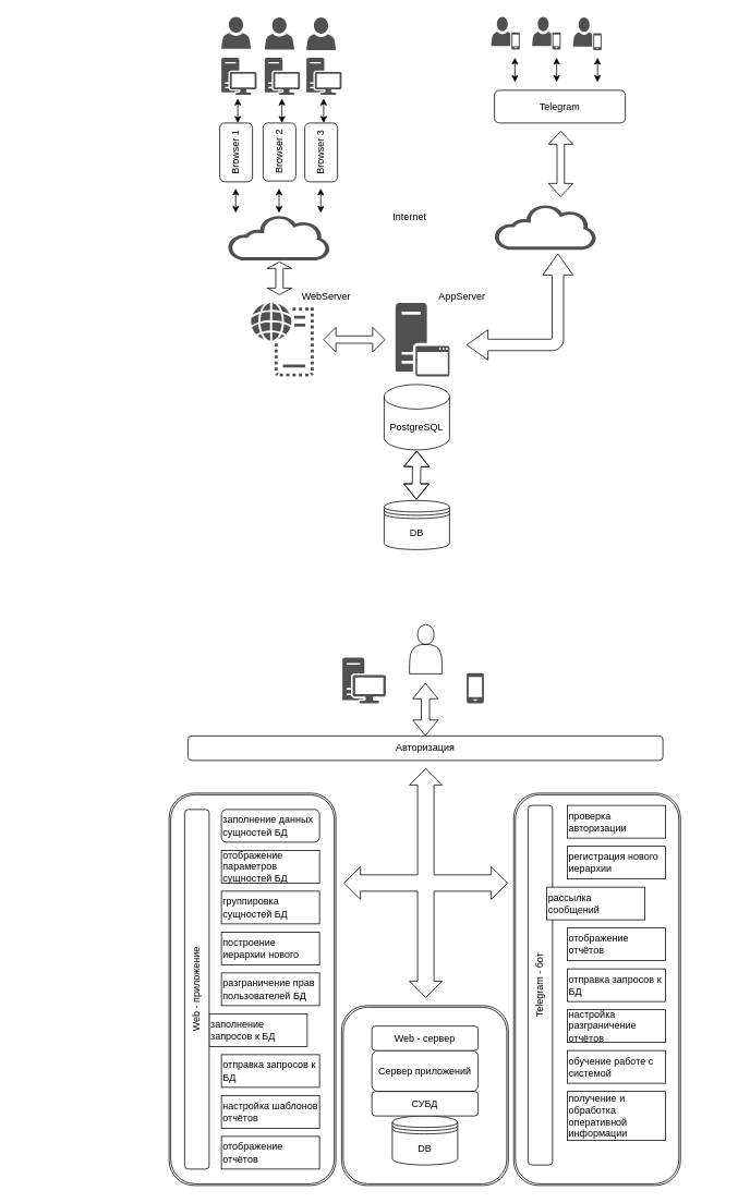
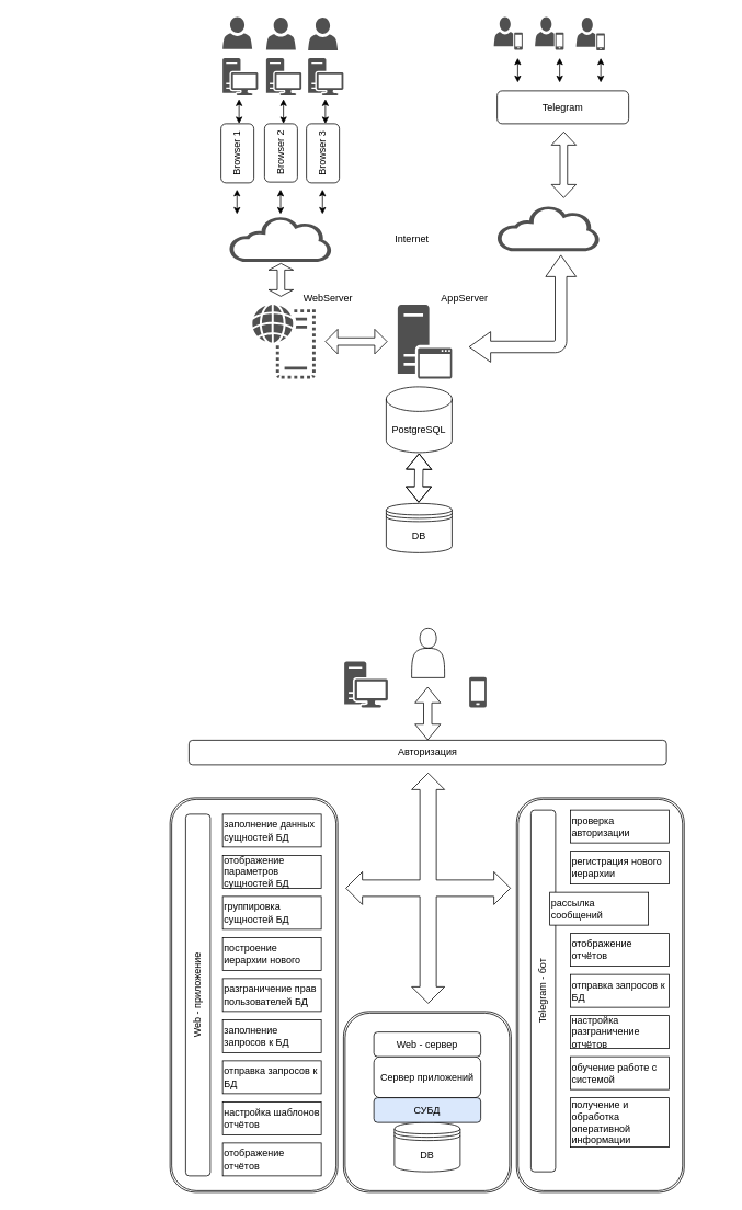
  <mxCell id="0" />
  <mxCell id="1" parent="0" />
  <mxCell id="2" value="PostgreSQL" style="shape=cylinder3;whiteSpace=wrap;html=1;boundedLbl=1;backgroundOutline=1;size=15;" parent="1" vertex="1"><mxGeometry x="469" y="470" width="80" height="80" as="geometry" /></mxCell>
  <mxCell id="3" value="" style="shape=flexArrow;endArrow=classic;startArrow=classic;html=1;rounded=0;" parent="1" edge="1"><mxGeometry width="100" height="100" relative="1" as="geometry"><mxPoint x="508.5" y="611" as="sourcePoint" /><mxPoint x="509" y="551" as="targetPoint" /><Array as="points"><mxPoint x="508.5" y="591" /></Array></mxGeometry></mxCell>
  <mxCell id="4" value="DB" style="shape=datastore;whiteSpace=wrap;html=1;" parent="1" vertex="1"><mxGeometry x="469" y="612" width="80" height="60" as="geometry" /></mxCell>
  <mxCell id="5" value="" style="sketch=0;pointerEvents=1;shadow=0;dashed=0;html=1;strokeColor=none;fillColor=#505050;labelPosition=center;verticalLabelPosition=bottom;verticalAlign=top;outlineConnect=0;align=center;shape=mxgraph.office.devices.workstation;" parent="1" vertex="1"><mxGeometry x="270" y="70" width="43" height="45.43" as="geometry" /></mxCell>
  <mxCell id="6" value="" style="sketch=0;pointerEvents=1;shadow=0;dashed=0;html=1;strokeColor=none;fillColor=#505050;labelPosition=center;verticalLabelPosition=bottom;verticalAlign=top;outlineConnect=0;align=center;shape=mxgraph.office.users.mobile_user;" parent="1" vertex="1"><mxGeometry x="600" y="20" width="35" height="40" as="geometry" /></mxCell>
  <mxCell id="7" value="" style="sketch=0;pointerEvents=1;shadow=0;dashed=0;html=1;strokeColor=none;fillColor=#505050;labelPosition=center;verticalLabelPosition=bottom;verticalAlign=top;outlineConnect=0;align=center;shape=mxgraph.office.users.user;" parent="1" vertex="1"><mxGeometry x="270" y="20" width="36" height="39.13" as="geometry" /></mxCell>
  <mxCell id="8" value="" style="sketch=0;pointerEvents=1;shadow=0;dashed=0;html=1;strokeColor=none;fillColor=#505050;labelPosition=center;verticalLabelPosition=bottom;verticalAlign=top;outlineConnect=0;align=center;shape=mxgraph.office.users.user;" parent="1" vertex="1"><mxGeometry x="323" y="20.87" width="36" height="39.13" as="geometry" /></mxCell>
  <mxCell id="9" value="" style="sketch=0;pointerEvents=1;shadow=0;dashed=0;html=1;strokeColor=none;fillColor=#505050;labelPosition=center;verticalLabelPosition=bottom;verticalAlign=top;outlineConnect=0;align=center;shape=mxgraph.office.users.user;" parent="1" vertex="1"><mxGeometry x="374" y="20.87" width="36" height="40" as="geometry" /></mxCell>
  <mxCell id="10" value="" style="sketch=0;pointerEvents=1;shadow=0;dashed=0;html=1;strokeColor=none;fillColor=#505050;labelPosition=center;verticalLabelPosition=bottom;verticalAlign=top;outlineConnect=0;align=center;shape=mxgraph.office.users.mobile_user;" parent="1" vertex="1"><mxGeometry x="650" y="20" width="35" height="40" as="geometry" /></mxCell>
  <mxCell id="11" value="" style="sketch=0;pointerEvents=1;shadow=0;dashed=0;html=1;strokeColor=none;fillColor=#505050;labelPosition=center;verticalLabelPosition=bottom;verticalAlign=top;outlineConnect=0;align=center;shape=mxgraph.office.users.mobile_user;" parent="1" vertex="1"><mxGeometry x="700" y="20.87" width="35" height="40" as="geometry" /></mxCell>
  <mxCell id="12" value="" style="sketch=0;pointerEvents=1;shadow=0;dashed=0;html=1;strokeColor=none;fillColor=#505050;labelPosition=center;verticalLabelPosition=bottom;verticalAlign=top;outlineConnect=0;align=center;shape=mxgraph.office.devices.workstation;" parent="1" vertex="1"><mxGeometry x="323" y="70" width="43" height="45.43" as="geometry" /></mxCell>
  <mxCell id="13" value="" style="sketch=0;pointerEvents=1;shadow=0;dashed=0;html=1;strokeColor=none;fillColor=#505050;labelPosition=center;verticalLabelPosition=bottom;verticalAlign=top;outlineConnect=0;align=center;shape=mxgraph.office.devices.workstation;" parent="1" vertex="1"><mxGeometry x="374" y="70" width="43" height="45.43" as="geometry" /></mxCell>
  <mxCell id="14" value="Browser 1" style="rounded=1;whiteSpace=wrap;html=1;rotation=-90;" parent="1" vertex="1"><mxGeometry x="252" y="166" width="72" height="40" as="geometry" /></mxCell>
  <mxCell id="15" value="Browser 2" style="rounded=1;whiteSpace=wrap;html=1;rotation=-90;" parent="1" vertex="1"><mxGeometry x="305.5" y="165.5" width="71" height="40" as="geometry" /></mxCell>
  <mxCell id="16" value="Browser 3" style="rounded=1;whiteSpace=wrap;html=1;rotation=-90;" parent="1" vertex="1"><mxGeometry x="356" y="166" width="72" height="40" as="geometry" /></mxCell>
  <mxCell id="17" value="Telegram" style="rounded=1;whiteSpace=wrap;html=1;" parent="1" vertex="1"><mxGeometry x="604" y="110" width="160" height="40" as="geometry" /></mxCell>
  <mxCell id="18" value="" style="sketch=0;pointerEvents=1;shadow=0;dashed=0;html=1;strokeColor=none;fillColor=#505050;labelPosition=center;verticalLabelPosition=bottom;outlineConnect=0;verticalAlign=top;align=center;shape=mxgraph.office.clouds.cloud;" parent="1" vertex="1"><mxGeometry x="278" y="263" width="126" height="55" as="geometry" /></mxCell>
  <mxCell id="19" value="" style="sketch=0;pointerEvents=1;shadow=0;dashed=0;html=1;strokeColor=none;fillColor=#505050;labelPosition=center;verticalLabelPosition=bottom;verticalAlign=top;outlineConnect=0;align=center;shape=mxgraph.office.servers.virtual_web_server;direction=west;" parent="1" vertex="1"><mxGeometry x="306" y="370" width="77" height="90" as="geometry" /></mxCell>
  <mxCell id="20" value="" style="sketch=0;pointerEvents=1;shadow=0;dashed=0;html=1;strokeColor=none;fillColor=#505050;labelPosition=center;verticalLabelPosition=bottom;outlineConnect=0;verticalAlign=top;align=center;shape=mxgraph.office.clouds.cloud;" parent="1" vertex="1"><mxGeometry x="604" y="250" width="126" height="55" as="geometry" /></mxCell>
  <mxCell id="21" value="" style="sketch=0;pointerEvents=1;shadow=0;dashed=0;html=1;strokeColor=none;fillColor=#505050;labelPosition=center;verticalLabelPosition=bottom;verticalAlign=top;outlineConnect=0;align=center;shape=mxgraph.office.servers.application_server;" parent="1" vertex="1"><mxGeometry x="483" y="370" width="66" height="90" as="geometry" /></mxCell>
  <mxCell id="22" value="" style="endArrow=classic;startArrow=classic;html=1;rounded=0;" parent="1" edge="1"><mxGeometry width="50" height="50" relative="1" as="geometry"><mxPoint x="629" y="100" as="sourcePoint" /><mxPoint x="629" y="70" as="targetPoint" /></mxGeometry></mxCell>
  <mxCell id="23" value="" style="endArrow=classic;startArrow=classic;html=1;rounded=0;" parent="1" edge="1"><mxGeometry width="50" height="50" relative="1" as="geometry"><mxPoint x="680" y="100" as="sourcePoint" /><mxPoint x="680" y="70" as="targetPoint" /></mxGeometry></mxCell>
  <mxCell id="24" value="" style="endArrow=classic;startArrow=classic;html=1;rounded=0;" parent="1" edge="1"><mxGeometry width="50" height="50" relative="1" as="geometry"><mxPoint x="730" y="100" as="sourcePoint" /><mxPoint x="730" y="70" as="targetPoint" /></mxGeometry></mxCell>
  <mxCell id="25" value="" style="endArrow=classic;startArrow=classic;html=1;rounded=0;" parent="1" edge="1"><mxGeometry width="50" height="50" relative="1" as="geometry"><mxPoint x="290" y="150" as="sourcePoint" /><mxPoint x="290" y="120" as="targetPoint" /></mxGeometry></mxCell>
  <mxCell id="26" value="" style="endArrow=classic;startArrow=classic;html=1;rounded=0;" parent="1" edge="1"><mxGeometry width="50" height="50" relative="1" as="geometry"><mxPoint x="344" y="150" as="sourcePoint" /><mxPoint x="344" y="120" as="targetPoint" /></mxGeometry></mxCell>
  <mxCell id="27" value="" style="endArrow=classic;startArrow=classic;html=1;rounded=0;" parent="1" edge="1"><mxGeometry width="50" height="50" relative="1" as="geometry"><mxPoint x="395" y="150" as="sourcePoint" /><mxPoint x="395" y="120" as="targetPoint" /></mxGeometry></mxCell>
  <mxCell id="28" value="" style="endArrow=classic;startArrow=classic;html=1;rounded=0;" parent="1" edge="1"><mxGeometry width="50" height="50" relative="1" as="geometry"><mxPoint x="287.5" y="260" as="sourcePoint" /><mxPoint x="287.5" y="230" as="targetPoint" /></mxGeometry></mxCell>
  <mxCell id="29" value="" style="endArrow=classic;startArrow=classic;html=1;rounded=0;" parent="1" edge="1"><mxGeometry width="50" height="50" relative="1" as="geometry"><mxPoint x="340.5" y="260" as="sourcePoint" /><mxPoint x="340.5" y="230" as="targetPoint" /></mxGeometry></mxCell>
  <mxCell id="30" value="" style="endArrow=classic;startArrow=classic;html=1;rounded=0;" parent="1" edge="1"><mxGeometry width="50" height="50" relative="1" as="geometry"><mxPoint x="391.5" y="260" as="sourcePoint" /><mxPoint x="391.5" y="230" as="targetPoint" /></mxGeometry></mxCell>
  <mxCell id="31" value="" style="shape=doubleArrow;direction=south;whiteSpace=wrap;html=1;" parent="1" vertex="1"><mxGeometry x="326" y="320" width="30" height="40" as="geometry" /></mxCell>
  <mxCell id="32" value="" style="shape=doubleArrow;direction=south;whiteSpace=wrap;html=1;rotation=90;" parent="1" vertex="1"><mxGeometry x="417.5" y="377.5" width="30" height="75" as="geometry" /></mxCell>
  <mxCell id="33" value="" style="shape=doubleArrow;direction=south;whiteSpace=wrap;html=1;" parent="1" vertex="1"><mxGeometry x="670" y="160" width="30" height="80" as="geometry" /></mxCell>
  <mxCell id="34" value="" style="html=1;shadow=0;dashed=0;align=center;verticalAlign=middle;shape=mxgraph.arrows2.bendDoubleArrow;dy=7;dx=26;arrowHead=37;rounded=1;rotation=-180;" parent="1" vertex="1"><mxGeometry x="570" y="310" width="130" height="130" as="geometry" /></mxCell>
- <mxCell id="35" value="Internet" style="text;html=1;align=center;verticalAlign=middle;resizable=0;points=[];autosize=1;strokeColor=none;fillColor=none;" parent="1" vertex="1"><mxGeometry x="470" y="250" width="60" height="30" as="geometry" /></mxCell>
+ <mxCell id="35" value="Internet" style="text;html=1;align=center;verticalAlign=middle;resizable=0;points=[];autosize=1;strokeColor=none;fillColor=none;" parent="1" vertex="1"><mxGeometry x="470" y="275" width="60" height="30" as="geometry" /></mxCell>
  <mxCell id="36" value="WebServer" style="text;html=1;align=center;verticalAlign=middle;resizable=0;points=[];autosize=1;strokeColor=none;fillColor=none;" parent="1" vertex="1"><mxGeometry x="358" y="348" width="80" height="30" as="geometry" /></mxCell>
  <mxCell id="37" value="AppServer" style="text;html=1;align=center;verticalAlign=middle;resizable=0;points=[];autosize=1;strokeColor=none;fillColor=none;" parent="1" vertex="1"><mxGeometry x="524" y="348" width="80" height="30" as="geometry" /></mxCell>
  <mxCell id="38" value="Авторизация" style="rounded=1;whiteSpace=wrap;html=1;" vertex="1" parent="1"><mxGeometry x="229" y="900" width="581" height="30" as="geometry" /></mxCell>
- <mxCell id="39" value="&lt;div style=&quot;&quot;&gt;&lt;span style=&quot;background-color: initial;&quot;&gt;заполнение данных сущностей БД&lt;/span&gt;&lt;/div&gt;" style="whiteSpace=wrap;html=1;align=left;rounded=1;" vertex="1" parent="1"><mxGeometry x="270" y="990" width="120" height="40" as="geometry" /></mxCell>
+ <mxCell id="39" value="&lt;div style=&quot;&quot;&gt;&lt;span style=&quot;background-color: initial;&quot;&gt;заполнение данных сущностей БД&lt;/span&gt;&lt;/div&gt;" style="rounded=0;whiteSpace=wrap;html=1;align=left;" vertex="1" parent="1"><mxGeometry x="270" y="990" width="120" height="40" as="geometry" /></mxCell>
  <mxCell id="40" value="&lt;div style=&quot;&quot;&gt;&lt;span style=&quot;background-color: initial;&quot;&gt;группировка сущностей БД&lt;/span&gt;&lt;/div&gt;" style="rounded=0;whiteSpace=wrap;html=1;align=left;" vertex="1" parent="1"><mxGeometry x="270" y="1090" width="120" height="40" as="geometry" /></mxCell>
  <mxCell id="41" value="&lt;div style=&quot;&quot;&gt;&lt;span style=&quot;background-color: initial;&quot;&gt;разграничение прав пользователей БД&lt;/span&gt;&lt;/div&gt;" style="rounded=0;whiteSpace=wrap;html=1;align=left;" vertex="1" parent="1"><mxGeometry x="270" y="1190" width="120" height="40" as="geometry" /></mxCell>
  <mxCell id="42" value="&lt;div style=&quot;&quot;&gt;&lt;span style=&quot;background-color: initial;&quot;&gt;построение иерархии нового&lt;/span&gt;&lt;/div&gt;" style="rounded=0;whiteSpace=wrap;html=1;align=left;" vertex="1" parent="1"><mxGeometry x="270" y="1140" width="120" height="40" as="geometry" /></mxCell>
  <mxCell id="43" value="&lt;div style=&quot;&quot;&gt;отправка запросов к БД&lt;/div&gt;" style="rounded=0;whiteSpace=wrap;html=1;align=left;" vertex="1" parent="1"><mxGeometry x="270" y="1290" width="120" height="40" as="geometry" /></mxCell>
- <mxCell id="44" value="&lt;div style=&quot;&quot;&gt;заполнение запросов к БД&lt;/div&gt;" style="rounded=0;whiteSpace=wrap;html=1;align=left;" vertex="1" parent="1"><mxGeometry x="255" y="1240" width="120" height="40" as="geometry" /></mxCell>
+ <mxCell id="44" value="&lt;div style=&quot;&quot;&gt;заполнение запросов к БД&lt;/div&gt;" style="rounded=0;whiteSpace=wrap;html=1;align=left;" vertex="1" parent="1"><mxGeometry x="270" y="1240" width="120" height="40" as="geometry" /></mxCell>
  <mxCell id="45" value="&lt;div style=&quot;&quot;&gt;настройка шаблонов отчётов&lt;/div&gt;" style="rounded=0;whiteSpace=wrap;html=1;align=left;" vertex="1" parent="1"><mxGeometry x="270" y="1340" width="120" height="40" as="geometry" /></mxCell>
  <mxCell id="46" value="&lt;div style=&quot;&quot;&gt;отображение отчётов&lt;/div&gt;" style="rounded=0;whiteSpace=wrap;html=1;align=left;" vertex="1" parent="1"><mxGeometry x="270" y="1390" width="120" height="40" as="geometry" /></mxCell>
  <mxCell id="47" value="&lt;div style=&quot;&quot;&gt;отображение параметров сущностей БД&lt;/div&gt;" style="rounded=0;whiteSpace=wrap;html=1;align=left;" vertex="1" parent="1"><mxGeometry x="270" y="1040" width="120" height="40" as="geometry" /></mxCell>
  <mxCell id="48" value="DB" style="shape=datastore;whiteSpace=wrap;html=1;" vertex="1" parent="1"><mxGeometry x="479" y="1365" width="80" height="60" as="geometry" /></mxCell>
  <mxCell id="49" value="&lt;div style=&quot;&quot;&gt;&lt;span style=&quot;background-color: initial;&quot;&gt;регистрация нового иерархии&lt;/span&gt;&lt;/div&gt;" style="rounded=0;whiteSpace=wrap;html=1;align=left;" vertex="1" parent="1"><mxGeometry x="693" y="1035" width="120" height="40" as="geometry" /></mxCell>
  <mxCell id="50" value="&lt;div style=&quot;&quot;&gt;&lt;span style=&quot;background-color: initial;&quot;&gt;проверка авторизации&lt;/span&gt;&lt;/div&gt;" style="rounded=0;whiteSpace=wrap;html=1;align=left;" vertex="1" parent="1"><mxGeometry x="693" y="985" width="120" height="40" as="geometry" /></mxCell>
  <mxCell id="51" value="Web - приложение" style="rounded=1;whiteSpace=wrap;html=1;rotation=-90;" vertex="1" parent="1"><mxGeometry x="20" y="1195" width="440" height="30" as="geometry" /></mxCell>
  <mxCell id="52" value="Telegram - бот" style="rounded=1;whiteSpace=wrap;html=1;rotation=-90;" vertex="1" parent="1"><mxGeometry x="440" y="1190" width="440" height="30" as="geometry" /></mxCell>
  <mxCell id="53" value="Сервер приложений" style="rounded=1;whiteSpace=wrap;html=1;rotation=0;" vertex="1" parent="1"><mxGeometry x="454" y="1285" width="130" height="50" as="geometry" /></mxCell>
  <mxCell id="54" value="&lt;div style=&quot;&quot;&gt;&lt;span style=&quot;background-color: initial;&quot;&gt;рассылка сообщений&lt;/span&gt;&lt;/div&gt;" style="rounded=0;whiteSpace=wrap;html=1;align=left;" vertex="1" parent="1"><mxGeometry x="668" y="1085" width="120" height="40" as="geometry" /></mxCell>
  <mxCell id="55" value="&lt;div style=&quot;&quot;&gt;отображение отчётов&lt;/div&gt;" style="rounded=0;whiteSpace=wrap;html=1;align=left;" vertex="1" parent="1"><mxGeometry x="693" y="1135" width="120" height="40" as="geometry" /></mxCell>
  <mxCell id="56" value="&lt;div style=&quot;&quot;&gt;отправка запросов к БД&lt;/div&gt;" style="rounded=0;whiteSpace=wrap;html=1;align=left;" vertex="1" parent="1"><mxGeometry x="693" y="1185" width="120" height="40" as="geometry" /></mxCell>
  <mxCell id="57" value="&lt;div style=&quot;&quot;&gt;настройка разграничение отчётов&lt;/div&gt;" style="rounded=0;whiteSpace=wrap;html=1;align=left;" vertex="1" parent="1"><mxGeometry x="693" y="1235" width="120" height="40" as="geometry" /></mxCell>
  <mxCell id="58" value="&lt;div style=&quot;&quot;&gt;обучение работе с системой&lt;/div&gt;" style="rounded=0;whiteSpace=wrap;html=1;align=left;" vertex="1" parent="1"><mxGeometry x="693" y="1285" width="120" height="40" as="geometry" /></mxCell>
  <mxCell id="59" value="Web - сервер" style="rounded=1;whiteSpace=wrap;html=1;rotation=0;" vertex="1" parent="1"><mxGeometry x="454" y="1255" width="130" height="30" as="geometry" /></mxCell>
  <mxCell id="60" value="&lt;div style=&quot;&quot;&gt;получение и обработка оперативной информации&lt;/div&gt;" style="rounded=0;whiteSpace=wrap;html=1;align=left;" vertex="1" parent="1"><mxGeometry x="693" y="1335" width="120" height="60" as="geometry" /></mxCell>
- <mxCell id="61" value="СУБД" style="rounded=1;whiteSpace=wrap;html=1;rotation=0;" vertex="1" parent="1"><mxGeometry x="454" y="1335" width="130" height="30" as="geometry" /></mxCell>
+ <mxCell id="61" value="СУБД" style="rounded=1;whiteSpace=wrap;html=1;rotation=0;fillColor=#dae8fc;" vertex="1" parent="1"><mxGeometry x="454" y="1335" width="130" height="30" as="geometry" /></mxCell>
  <mxCell id="62" value="" style="shape=ext;double=1;rounded=1;whiteSpace=wrap;html=1;shadow=0;fillColor=none;" vertex="1" parent="1"><mxGeometry x="206" y="970" width="204" height="480" as="geometry" /></mxCell>
  <mxCell id="63" value="" style="shape=ext;double=1;rounded=1;whiteSpace=wrap;html=1;shadow=0;fillColor=none;" vertex="1" parent="1"><mxGeometry x="627.5" y="970" width="204" height="480" as="geometry" /></mxCell>
  <mxCell id="64" value="" style="shape=actor;whiteSpace=wrap;html=1;shadow=0;fillColor=none;" vertex="1" parent="1"><mxGeometry x="500" y="764" width="40" height="60" as="geometry" /></mxCell>
  <mxCell id="65" value="" style="sketch=0;pointerEvents=1;shadow=0;dashed=0;html=1;strokeColor=none;fillColor=#505050;labelPosition=center;verticalLabelPosition=bottom;verticalAlign=top;outlineConnect=0;align=center;shape=mxgraph.office.devices.workstation;" vertex="1" parent="1"><mxGeometry x="418" y="804" width="53" height="56" as="geometry" /></mxCell>
  <mxCell id="66" value="" style="sketch=0;pointerEvents=1;shadow=0;dashed=0;html=1;strokeColor=none;fillColor=#505050;labelPosition=center;verticalLabelPosition=bottom;verticalAlign=top;outlineConnect=0;align=center;shape=mxgraph.office.devices.cell_phone_generic;" vertex="1" parent="1"><mxGeometry x="570" y="823" width="21" height="37" as="geometry" /></mxCell>
  <mxCell id="67" value="" style="shape=ext;double=1;rounded=1;whiteSpace=wrap;html=1;shadow=0;fillColor=none;" vertex="1" parent="1"><mxGeometry x="417" y="1230" width="204" height="220" as="geometry" /></mxCell>
  <mxCell id="68" value="" style="html=1;shadow=0;dashed=0;align=center;verticalAlign=middle;shape=mxgraph.arrows2.quadArrow;dy=10;dx=20;notch=24;arrowHead=10;fillColor=none;" vertex="1" parent="1"><mxGeometry x="420" y="940" width="200" height="280" as="geometry" /></mxCell>
  <mxCell id="69" value="" style="shape=flexArrow;endArrow=classic;startArrow=classic;html=1;rounded=0;" edge="1" parent="1"><mxGeometry width="100" height="100" relative="1" as="geometry"><mxPoint x="519.5" y="900" as="sourcePoint" /><mxPoint x="519.5" y="835" as="targetPoint" /></mxGeometry></mxCell>
